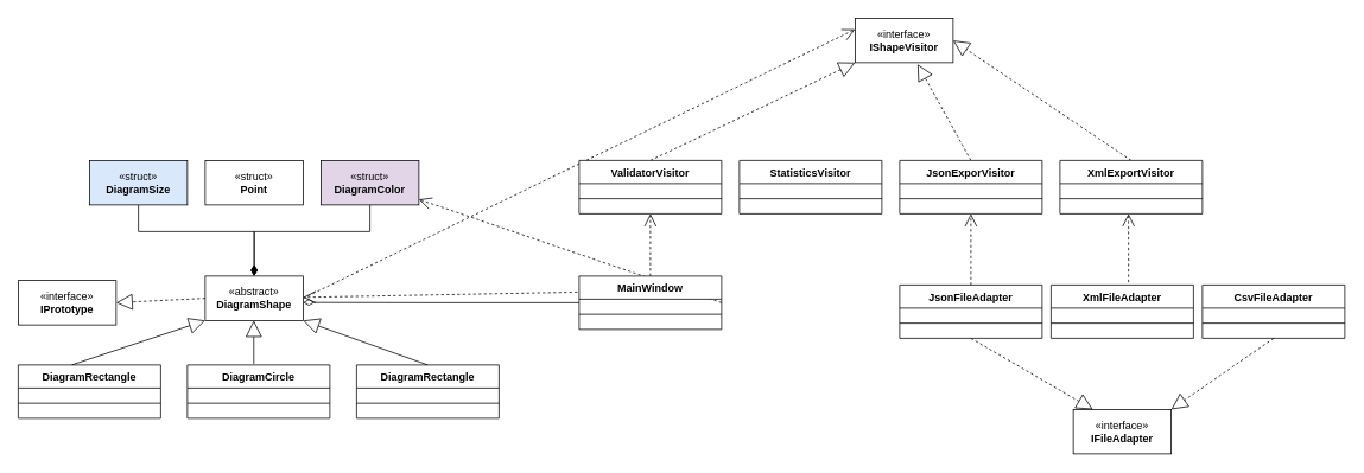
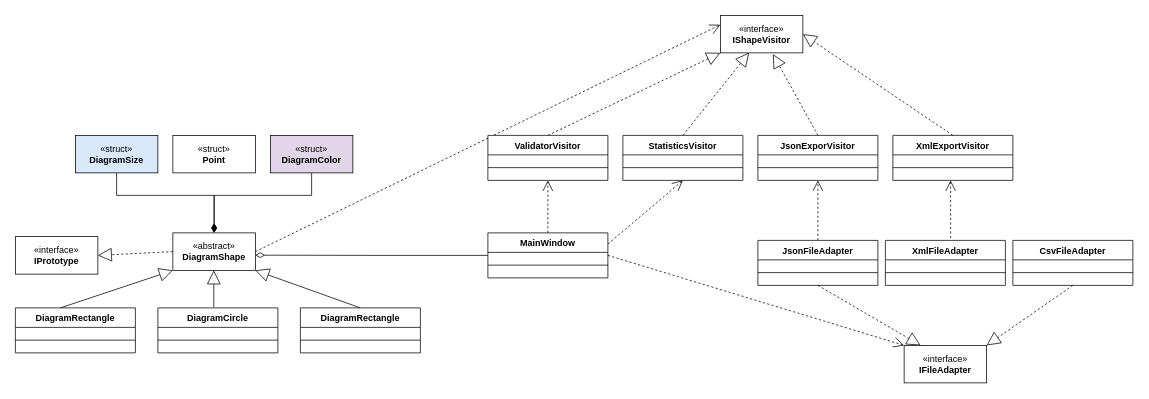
  <mxCell id="0" />
  <mxCell id="1" parent="0" />
  <mxCell id="2" value="" style="endArrow=block;endSize=16;endFill=0;html=1;exitX=0.5;exitY=0;entryX=0;entryY=1;entryDx=0;entryDy=0;" parent="1" target="18" edge="1"><mxGeometry width="160" relative="1" as="geometry"><mxPoint x="80" y="410" as="sourcePoint" /><mxPoint x="250" y="350" as="targetPoint" /></mxGeometry></mxCell>
  <mxCell id="3" value="" style="endArrow=block;endSize=16;endFill=0;html=1;exitX=0.466;exitY=-0.017;entryX=0.5;entryY=1;exitDx=0;exitDy=0;exitPerimeter=0;" parent="1" source="26" edge="1"><mxGeometry width="160" relative="1" as="geometry"><mxPoint x="284.58" y="420" as="sourcePoint" /><mxPoint x="284.58" y="360" as="targetPoint" /></mxGeometry></mxCell>
  <mxCell id="4" value="" style="endArrow=block;endSize=16;endFill=0;html=1;exitX=0.5;exitY=0;entryX=0.75;entryY=1;exitDx=0;exitDy=0;" parent="1" source="28" edge="1"><mxGeometry width="160" relative="1" as="geometry"><mxPoint x="510" y="420" as="sourcePoint" /><mxPoint x="340" y="360" as="targetPoint" /></mxGeometry></mxCell>
+ <mxCell id="5" value="" style="endArrow=block;dashed=1;endSize=16;endFill=0;html=1;exitX=0.5;exitY=0;entryX=0.349;entryY=0.992;entryDx=0;entryDy=0;exitDx=0;exitDy=0;entryPerimeter=0;" parent="1" source="38" target="31" edge="1"><mxGeometry width="160" relative="1" as="geometry"><mxPoint x="1100" y="-15" as="sourcePoint" /><mxPoint x="920" y="-90" as="targetPoint" /></mxGeometry></mxCell>
  <mxCell id="6" value="" style="endArrow=block;dashed=1;endSize=16;endFill=0;html=1;exitX=0.5;exitY=0;entryX=0.637;entryY=1.033;entryDx=0;entryDy=0;exitDx=0;exitDy=0;entryPerimeter=0;" parent="1" source="40" target="31" edge="1"><mxGeometry width="160" relative="1" as="geometry"><mxPoint x="1310" y="-15" as="sourcePoint" /><mxPoint x="980" y="-40" as="targetPoint" /></mxGeometry></mxCell>
  <mxCell id="7" value="" style="endArrow=block;dashed=1;endSize=16;endFill=0;html=1;exitX=0.5;exitY=0;entryX=1;entryY=0.5;entryDx=0;entryDy=0;exitDx=0;exitDy=0;" parent="1" source="42" target="31" edge="1"><mxGeometry width="160" relative="1" as="geometry"><mxPoint x="1200" y="500" as="sourcePoint" /><mxPoint x="1060" y="-40" as="targetPoint" /></mxGeometry></mxCell>
  <mxCell id="8" value="" style="endArrow=block;dashed=1;endSize=16;endFill=0;html=1;exitX=0.5;exitY=0;entryX=0;entryY=1;entryDx=0;entryDy=0;exitDx=0;exitDy=0;" parent="1" source="36" target="31" edge="1"><mxGeometry width="160" relative="1" as="geometry"><mxPoint x="880" y="-5" as="sourcePoint" /><mxPoint x="860" y="-40" as="targetPoint" /></mxGeometry></mxCell>
  <mxCell id="9" value="" style="endArrow=block;dashed=1;endSize=16;endFill=0;html=1;exitX=0.5;exitY=1;entryX=0.2;entryY=0;entryDx=0;entryDy=0;entryPerimeter=0;exitDx=0;exitDy=0;" parent="1" source="44" target="32" edge="1"><mxGeometry width="160" relative="1" as="geometry"><mxPoint x="1110" y="440" as="sourcePoint" /><mxPoint x="1227" y="710.96" as="targetPoint" /></mxGeometry></mxCell>
  <mxCell id="10" value="" style="endArrow=block;dashed=1;endSize=16;endFill=0;html=1;exitX=0.5;exitY=1;entryX=1;entryY=0;entryDx=0;entryDy=0;exitDx=0;exitDy=0;" parent="1" source="48" target="32" edge="1"><mxGeometry width="160" relative="1" as="geometry"><mxPoint x="1530" y="420" as="sourcePoint" /><mxPoint x="1370" y="710" as="targetPoint" /></mxGeometry></mxCell>
  <mxCell id="11" value="" style="endArrow=block;dashed=1;endSize=16;endFill=0;html=1;exitX=0;exitY=0.5;entryX=1;entryY=0.5;exitDx=0;exitDy=0;entryDx=0;entryDy=0;" parent="1" source="18" target="30" edge="1"><mxGeometry width="160" relative="1" as="geometry"><mxPoint x="460" y="390" as="sourcePoint" /><mxPoint x="110" y="310" as="targetPoint" /></mxGeometry></mxCell>
  <mxCell id="12" value="" style="endArrow=open;dashed=1;endSize=12;html=1;exitX=1;exitY=0.5;entryX=0;entryY=0.25;exitDx=0;exitDy=0;entryDx=0;entryDy=0;" parent="1" source="18" target="31" edge="1"><mxGeometry width="160" relative="1" as="geometry"><mxPoint x="460" y="460" as="sourcePoint" /><mxPoint x="860" y="-100" as="targetPoint" /></mxGeometry></mxCell>
  <mxCell id="13" value="" style="endArrow=open;dashed=1;endSize=12;html=1;exitX=0.5;exitY=0;entryX=0.5;entryY=1;exitDx=0;exitDy=0;entryDx=0;entryDy=0;" parent="1" source="44" target="40" edge="1"><mxGeometry width="160" relative="1" as="geometry"><mxPoint x="1110" y="300" as="sourcePoint" /><mxPoint x="1310" y="145" as="targetPoint" /></mxGeometry></mxCell>
  <mxCell id="14" value="" style="endArrow=open;dashed=1;endSize=12;html=1;exitX=0.544;exitY=-0.05;exitDx=0;exitDy=0;exitPerimeter=0;" parent="1" source="46" edge="1"><mxGeometry width="160" relative="1" as="geometry"><mxPoint x="1320" y="300" as="sourcePoint" /><mxPoint x="1267" y="240" as="targetPoint" /></mxGeometry></mxCell>
- <mxCell id="15" value="" style="endArrow=open;dashed=1;endSize=12;html=1;exitX=1;exitY=0.25;exitDx=0;exitDy=0;" parent="1" source="34" target="18" edge="1"><mxGeometry width="160" relative="1" as="geometry"><mxPoint x="840" y="300" as="sourcePoint" /><mxPoint x="1010" y="195" as="targetPoint" /></mxGeometry></mxCell>
+ <mxCell id="15" value="" style="endArrow=open;dashed=1;endSize=12;html=1;exitX=1;exitY=0.25;entryX=0.5;entryY=1;entryDx=0;entryDy=0;exitDx=0;exitDy=0;" parent="1" source="34" target="38" edge="1"><mxGeometry width="160" relative="1" as="geometry"><mxPoint x="840" y="300" as="sourcePoint" /><mxPoint x="1010" y="195" as="targetPoint" /></mxGeometry></mxCell>
  <mxCell id="16" value="" style="endArrow=open;dashed=1;endSize=12;html=1;exitX=0.5;exitY=0;entryX=0.5;entryY=1;entryDx=0;entryDy=0;exitDx=0;exitDy=0;" parent="1" source="34" target="36" edge="1"><mxGeometry width="160" relative="1" as="geometry"><mxPoint x="700" y="265" as="sourcePoint" /><mxPoint x="880" y="195" as="targetPoint" /></mxGeometry></mxCell>
- <mxCell id="17" value="" style="endArrow=open;dashed=1;endSize=12;html=1;exitX=1;exitY=0.5;exitDx=0;exitDy=0;" parent="1" source="34" target="21" edge="1"><mxGeometry width="160" relative="1" as="geometry"><mxPoint x="840" y="307" as="sourcePoint" /><mxPoint x="1150" y="710" as="targetPoint" /></mxGeometry></mxCell>
+ <mxCell id="17" value="" style="endArrow=open;dashed=1;endSize=12;html=1;exitX=1;exitY=0.5;entryX=0;entryY=0;entryDx=0;entryDy=0;exitDx=0;exitDy=0;" parent="1" source="34" target="32" edge="1"><mxGeometry width="160" relative="1" as="geometry"><mxPoint x="840" y="307" as="sourcePoint" /><mxPoint x="1150" y="710" as="targetPoint" /></mxGeometry></mxCell>
  <mxCell id="18" value="«abstract»&lt;br&gt;&lt;b&gt;DiagramShape&lt;/b&gt;" style="html=1;whiteSpace=wrap;" vertex="1" parent="1"><mxGeometry x="230" y="310" width="110" height="50" as="geometry" /></mxCell>
  <mxCell id="19" value="«struct»&lt;br&gt;&lt;b&gt;Point&lt;/b&gt;" style="html=1;whiteSpace=wrap;" vertex="1" parent="1"><mxGeometry x="230" y="180" width="110" height="50" as="geometry" /></mxCell>
  <mxCell id="20" style="edgeStyle=orthogonalEdgeStyle;rounded=0;orthogonalLoop=1;jettySize=auto;html=1;entryX=0.5;entryY=0;entryDx=0;entryDy=0;endArrow=diamondThin;startFill=0;endFill=1;endSize=10;" edge="1" parent="1" source="21" target="18"><mxGeometry relative="1" as="geometry"><Array as="points"><mxPoint x="415" y="260" /><mxPoint x="285" y="260" /></Array></mxGeometry></mxCell>
  <mxCell id="21" value="«struct»&lt;br&gt;&lt;b&gt;DiagramColor&lt;/b&gt;" style="html=1;whiteSpace=wrap;fillColor=#e1d5e7;" vertex="1" parent="1"><mxGeometry x="360" y="180" width="110" height="50" as="geometry" /></mxCell>
  <mxCell id="22" style="edgeStyle=orthogonalEdgeStyle;rounded=0;orthogonalLoop=1;jettySize=auto;html=1;endArrow=diamondThin;endFill=1;entryX=0.5;entryY=0;entryDx=0;entryDy=0;endSize=10;" edge="1" parent="1" source="23" target="18"><mxGeometry relative="1" as="geometry"><mxPoint x="155" y="410" as="targetPoint" /><Array as="points"><mxPoint x="155" y="260" /><mxPoint x="285" y="260" /></Array></mxGeometry></mxCell>
  <mxCell id="23" value="«struct»&lt;br&gt;&lt;b&gt;DiagramSize&lt;/b&gt;" style="html=1;whiteSpace=wrap;fillColor=#dae8fc;" vertex="1" parent="1"><mxGeometry x="100" y="180" width="110" height="50" as="geometry" /></mxCell>
  <mxCell id="24" value="DiagramRectangle" style="swimlane;fontStyle=1;align=center;verticalAlign=top;childLayout=stackLayout;horizontal=1;startSize=26;horizontalStack=0;resizeParent=1;resizeParentMax=0;resizeLast=0;collapsible=1;marginBottom=0;whiteSpace=wrap;html=1;" vertex="1" parent="1"><mxGeometry x="20" y="410" width="160" height="60" as="geometry" /></mxCell>
  <mxCell id="25" value="" style="line;strokeWidth=1;fillColor=none;align=left;verticalAlign=middle;spacingTop=-1;spacingLeft=3;spacingRight=3;rotatable=0;labelPosition=right;points=[];portConstraint=eastwest;strokeColor=inherit;" vertex="1" parent="24"><mxGeometry y="26" width="160" height="34" as="geometry" /></mxCell>
  <mxCell id="26" value="DiagramCircle&lt;div&gt;&lt;br&gt;&lt;/div&gt;" style="swimlane;fontStyle=1;align=center;verticalAlign=top;childLayout=stackLayout;horizontal=1;startSize=26;horizontalStack=0;resizeParent=1;resizeParentMax=0;resizeLast=0;collapsible=1;marginBottom=0;whiteSpace=wrap;html=1;" vertex="1" parent="1"><mxGeometry x="210" y="410" width="160" height="60" as="geometry" /></mxCell>
  <mxCell id="27" value="" style="line;strokeWidth=1;fillColor=none;align=left;verticalAlign=middle;spacingTop=-1;spacingLeft=3;spacingRight=3;rotatable=0;labelPosition=right;points=[];portConstraint=eastwest;strokeColor=inherit;" vertex="1" parent="26"><mxGeometry y="26" width="160" height="34" as="geometry" /></mxCell>
  <mxCell id="28" value="DiagramRectangle" style="swimlane;fontStyle=1;align=center;verticalAlign=top;childLayout=stackLayout;horizontal=1;startSize=26;horizontalStack=0;resizeParent=1;resizeParentMax=0;resizeLast=0;collapsible=1;marginBottom=0;whiteSpace=wrap;html=1;" vertex="1" parent="1"><mxGeometry x="400" y="410" width="160" height="60" as="geometry" /></mxCell>
  <mxCell id="29" value="" style="line;strokeWidth=1;fillColor=none;align=left;verticalAlign=middle;spacingTop=-1;spacingLeft=3;spacingRight=3;rotatable=0;labelPosition=right;points=[];portConstraint=eastwest;strokeColor=inherit;" vertex="1" parent="28"><mxGeometry y="26" width="160" height="34" as="geometry" /></mxCell>
  <mxCell id="30" value="«interface»&lt;br&gt;&lt;b&gt;IPrototype&lt;/b&gt;" style="html=1;whiteSpace=wrap;" vertex="1" parent="1"><mxGeometry x="20" y="315" width="110" height="50" as="geometry" /></mxCell>
  <mxCell id="31" value="«interface»&lt;br&gt;&lt;b&gt;IShapeVisitor&lt;/b&gt;" style="html=1;whiteSpace=wrap;" vertex="1" parent="1"><mxGeometry x="960" y="20" width="110" height="50" as="geometry" /></mxCell>
  <mxCell id="32" value="«interface»&lt;br&gt;&lt;b&gt;IFileAdapter&lt;/b&gt;" style="html=1;whiteSpace=wrap;" vertex="1" parent="1"><mxGeometry x="1205" y="460" width="110" height="50" as="geometry" /></mxCell>
  <mxCell id="33" style="edgeStyle=orthogonalEdgeStyle;rounded=0;orthogonalLoop=1;jettySize=auto;html=1;endArrow=diamondThin;endFill=0;endSize=10;exitX=0;exitY=0.5;exitDx=0;exitDy=0;" edge="1" parent="1" source="34"><mxGeometry relative="1" as="geometry"><mxPoint x="340" y="339.71" as="targetPoint" /><mxPoint x="600" y="339.739" as="sourcePoint" /></mxGeometry></mxCell>
  <mxCell id="34" value="MainWindow" style="swimlane;fontStyle=1;align=center;verticalAlign=top;childLayout=stackLayout;horizontal=1;startSize=26;horizontalStack=0;resizeParent=1;resizeParentMax=0;resizeLast=0;collapsible=1;marginBottom=0;whiteSpace=wrap;html=1;" vertex="1" parent="1"><mxGeometry x="650" y="310" width="160" height="60" as="geometry" /></mxCell>
  <mxCell id="35" value="" style="line;strokeWidth=1;fillColor=none;align=left;verticalAlign=middle;spacingTop=-1;spacingLeft=3;spacingRight=3;rotatable=0;labelPosition=right;points=[];portConstraint=eastwest;strokeColor=inherit;" vertex="1" parent="34"><mxGeometry y="26" width="160" height="34" as="geometry" /></mxCell>
  <mxCell id="36" value="ValidatorVisitor" style="swimlane;fontStyle=1;align=center;verticalAlign=top;childLayout=stackLayout;horizontal=1;startSize=26;horizontalStack=0;resizeParent=1;resizeParentMax=0;resizeLast=0;collapsible=1;marginBottom=0;whiteSpace=wrap;html=1;" vertex="1" parent="1"><mxGeometry x="650" y="180" width="160" height="60" as="geometry" /></mxCell>
  <mxCell id="37" value="" style="line;strokeWidth=1;fillColor=none;align=left;verticalAlign=middle;spacingTop=-1;spacingLeft=3;spacingRight=3;rotatable=0;labelPosition=right;points=[];portConstraint=eastwest;strokeColor=inherit;" vertex="1" parent="36"><mxGeometry y="26" width="160" height="34" as="geometry" /></mxCell>
  <mxCell id="38" value="StatisticsVisitor" style="swimlane;fontStyle=1;align=center;verticalAlign=top;childLayout=stackLayout;horizontal=1;startSize=26;horizontalStack=0;resizeParent=1;resizeParentMax=0;resizeLast=0;collapsible=1;marginBottom=0;whiteSpace=wrap;html=1;" vertex="1" parent="1"><mxGeometry x="830" y="180" width="160" height="60" as="geometry" /></mxCell>
  <mxCell id="39" value="" style="line;strokeWidth=1;fillColor=none;align=left;verticalAlign=middle;spacingTop=-1;spacingLeft=3;spacingRight=3;rotatable=0;labelPosition=right;points=[];portConstraint=eastwest;strokeColor=inherit;" vertex="1" parent="38"><mxGeometry y="26" width="160" height="34" as="geometry" /></mxCell>
  <mxCell id="40" value="JsonExporVisitor" style="swimlane;fontStyle=1;align=center;verticalAlign=top;childLayout=stackLayout;horizontal=1;startSize=26;horizontalStack=0;resizeParent=1;resizeParentMax=0;resizeLast=0;collapsible=1;marginBottom=0;whiteSpace=wrap;html=1;" vertex="1" parent="1"><mxGeometry x="1010" y="180" width="160" height="60" as="geometry" /></mxCell>
  <mxCell id="41" value="" style="line;strokeWidth=1;fillColor=none;align=left;verticalAlign=middle;spacingTop=-1;spacingLeft=3;spacingRight=3;rotatable=0;labelPosition=right;points=[];portConstraint=eastwest;strokeColor=inherit;" vertex="1" parent="40"><mxGeometry y="26" width="160" height="34" as="geometry" /></mxCell>
  <mxCell id="42" value="XmlExportVisitor" style="swimlane;fontStyle=1;align=center;verticalAlign=top;childLayout=stackLayout;horizontal=1;startSize=26;horizontalStack=0;resizeParent=1;resizeParentMax=0;resizeLast=0;collapsible=1;marginBottom=0;whiteSpace=wrap;html=1;" vertex="1" parent="1"><mxGeometry x="1190" y="180" width="160" height="60" as="geometry" /></mxCell>
  <mxCell id="43" value="" style="line;strokeWidth=1;fillColor=none;align=left;verticalAlign=middle;spacingTop=-1;spacingLeft=3;spacingRight=3;rotatable=0;labelPosition=right;points=[];portConstraint=eastwest;strokeColor=inherit;" vertex="1" parent="42"><mxGeometry y="26" width="160" height="34" as="geometry" /></mxCell>
  <mxCell id="44" value="JsonFileAdapter" style="swimlane;fontStyle=1;align=center;verticalAlign=top;childLayout=stackLayout;horizontal=1;startSize=26;horizontalStack=0;resizeParent=1;resizeParentMax=0;resizeLast=0;collapsible=1;marginBottom=0;whiteSpace=wrap;html=1;" vertex="1" parent="1"><mxGeometry x="1010" y="320" width="160" height="60" as="geometry" /></mxCell>
  <mxCell id="45" value="" style="line;strokeWidth=1;fillColor=none;align=left;verticalAlign=middle;spacingTop=-1;spacingLeft=3;spacingRight=3;rotatable=0;labelPosition=right;points=[];portConstraint=eastwest;strokeColor=inherit;" vertex="1" parent="44"><mxGeometry y="26" width="160" height="34" as="geometry" /></mxCell>
  <mxCell id="46" value="XmlFileAdapter" style="swimlane;fontStyle=1;align=center;verticalAlign=top;childLayout=stackLayout;horizontal=1;startSize=26;horizontalStack=0;resizeParent=1;resizeParentMax=0;resizeLast=0;collapsible=1;marginBottom=0;whiteSpace=wrap;html=1;" vertex="1" parent="1"><mxGeometry x="1180" y="320" width="160" height="60" as="geometry" /></mxCell>
  <mxCell id="47" value="" style="line;strokeWidth=1;fillColor=none;align=left;verticalAlign=middle;spacingTop=-1;spacingLeft=3;spacingRight=3;rotatable=0;labelPosition=right;points=[];portConstraint=eastwest;strokeColor=inherit;" vertex="1" parent="46"><mxGeometry y="26" width="160" height="34" as="geometry" /></mxCell>
  <mxCell id="48" value="CsvFileAdapter" style="swimlane;fontStyle=1;align=center;verticalAlign=top;childLayout=stackLayout;horizontal=1;startSize=26;horizontalStack=0;resizeParent=1;resizeParentMax=0;resizeLast=0;collapsible=1;marginBottom=0;whiteSpace=wrap;html=1;" vertex="1" parent="1"><mxGeometry x="1350" y="320" width="160" height="60" as="geometry" /></mxCell>
  <mxCell id="49" value="" style="line;strokeWidth=1;fillColor=none;align=left;verticalAlign=middle;spacingTop=-1;spacingLeft=3;spacingRight=3;rotatable=0;labelPosition=right;points=[];portConstraint=eastwest;strokeColor=inherit;" vertex="1" parent="48"><mxGeometry y="26" width="160" height="34" as="geometry" /></mxCell>
